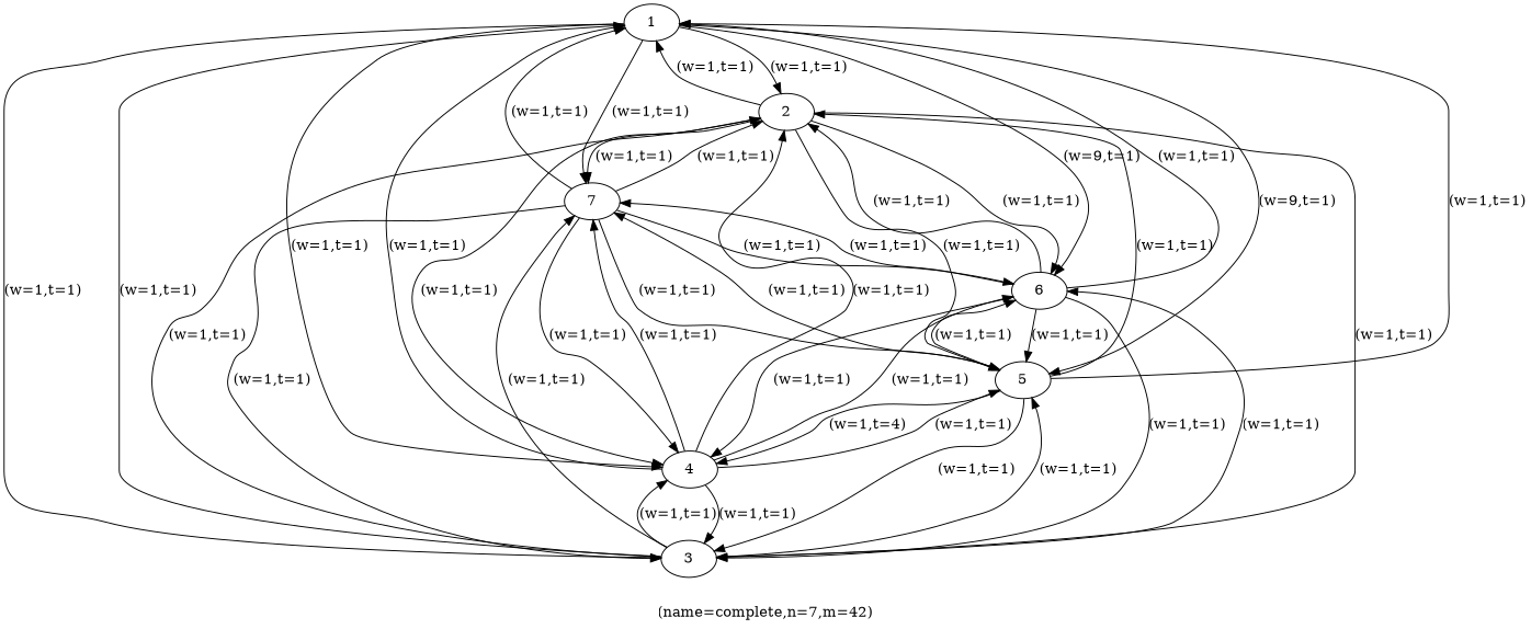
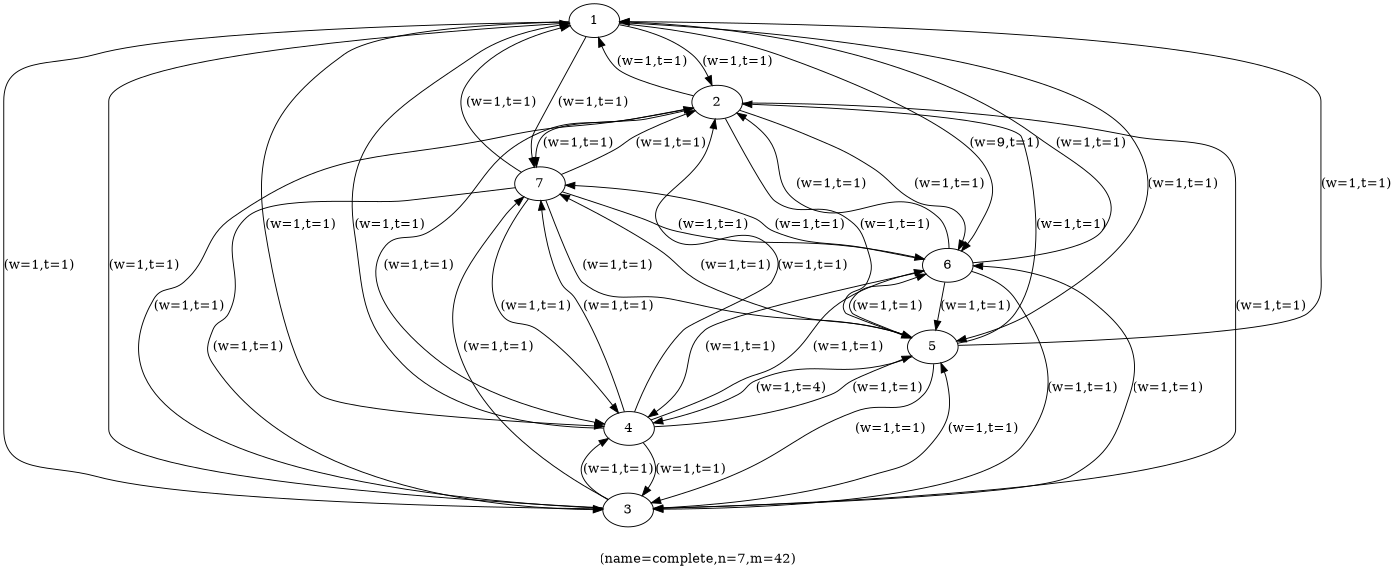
  digraph {
    label="(name=complete,n=7,m=42)"
    n1 [label=1]
    n2 [label=2]
    n3 [label=3]
    n4 [label=4]
    n5 [label=5]
    n6 [label=6]
    n7 [label=7]
    n1 -> n2 [label="(w=1,t=1)"]
    n1 -> n3 [label="(w=1,t=1)"]
    n1 -> n4 [label="(w=1,t=1)"]
-   n1 -> n5 [label="(w=9,t=1)"]
+   n1 -> n5 [label="(w=1,t=1)"]
    n1 -> n6 [label="(w=9,t=1)"]
    n1 -> n7 [label="(w=1,t=1)"]
    n2 -> n1 [label="(w=1,t=1)"]
    n2 -> n3 [label="(w=1,t=1)"]
    n2 -> n4 [label="(w=1,t=1)"]
    n2 -> n5 [label="(w=1,t=1)"]
    n2 -> n6 [label="(w=1,t=1)"]
    n2 -> n7 [label="(w=1,t=1)"]
    n3 -> n1 [label="(w=1,t=1)"]
    n3 -> n2 [label="(w=1,t=1)"]
    n3 -> n4 [label="(w=1,t=1)"]
    n3 -> n5 [label="(w=1,t=1)"]
    n3 -> n6 [label="(w=1,t=1)"]
    n3 -> n7 [label="(w=1,t=1)"]
    n4 -> n1 [label="(w=1,t=1)"]
    n4 -> n2 [label="(w=1,t=1)"]
    n4 -> n3 [label="(w=1,t=1)"]
    n4 -> n5 [label="(w=1,t=1)"]
    n4 -> n6 [label="(w=1,t=1)"]
    n4 -> n7 [label="(w=1,t=1)"]
    n5 -> n1 [label="(w=1,t=1)"]
    n5 -> n2 [label="(w=1,t=1)"]
    n5 -> n3 [label="(w=1,t=1)"]
    n5 -> n4 [label="(w=1,t=4)"]
    n5 -> n6 [label="(w=1,t=1)"]
    n5 -> n7 [label="(w=1,t=1)"]
    n6 -> n1 [label="(w=1,t=1)"]
    n6 -> n2 [label="(w=1,t=1)"]
    n6 -> n3 [label="(w=1,t=1)"]
    n6 -> n4 [label="(w=1,t=1)"]
    n6 -> n5 [label="(w=1,t=1)"]
    n6 -> n7 [label="(w=1,t=1)"]
    n7 -> n1 [label="(w=1,t=1)"]
    n7 -> n2 [label="(w=1,t=1)"]
    n7 -> n3 [label="(w=1,t=1)"]
    n7 -> n4 [label="(w=1,t=1)"]
    n7 -> n5 [label="(w=1,t=1)"]
    n7 -> n6 [label="(w=1,t=1)"]
  }
